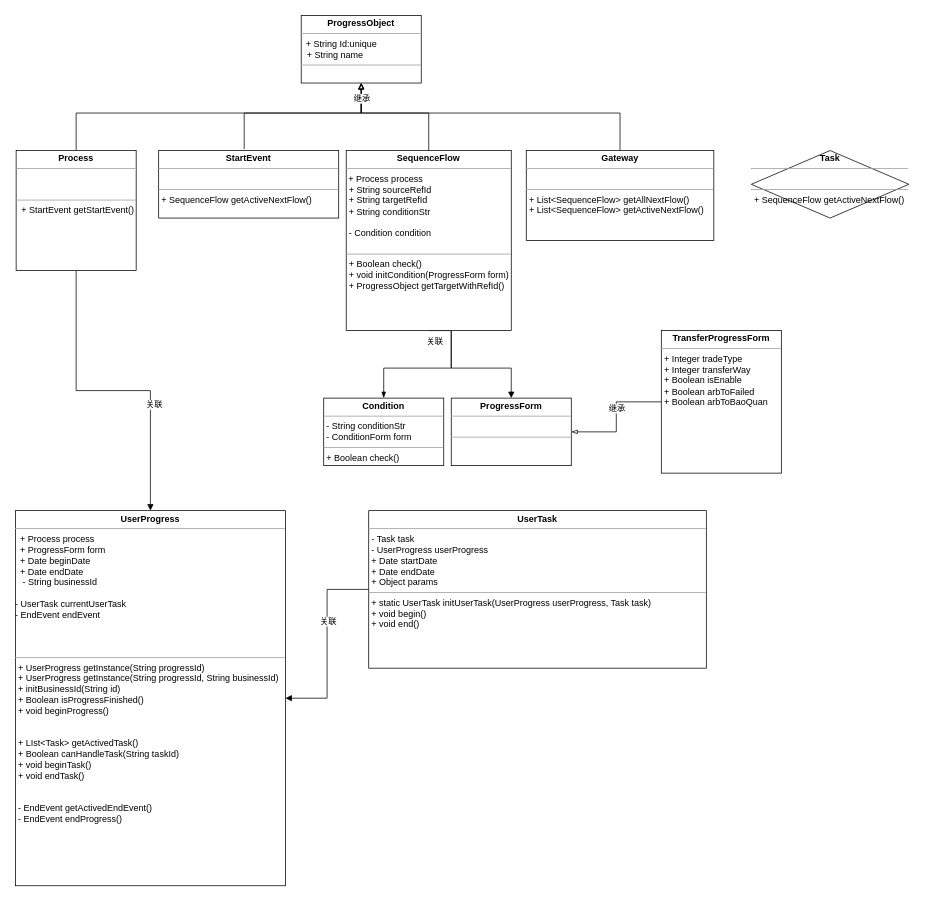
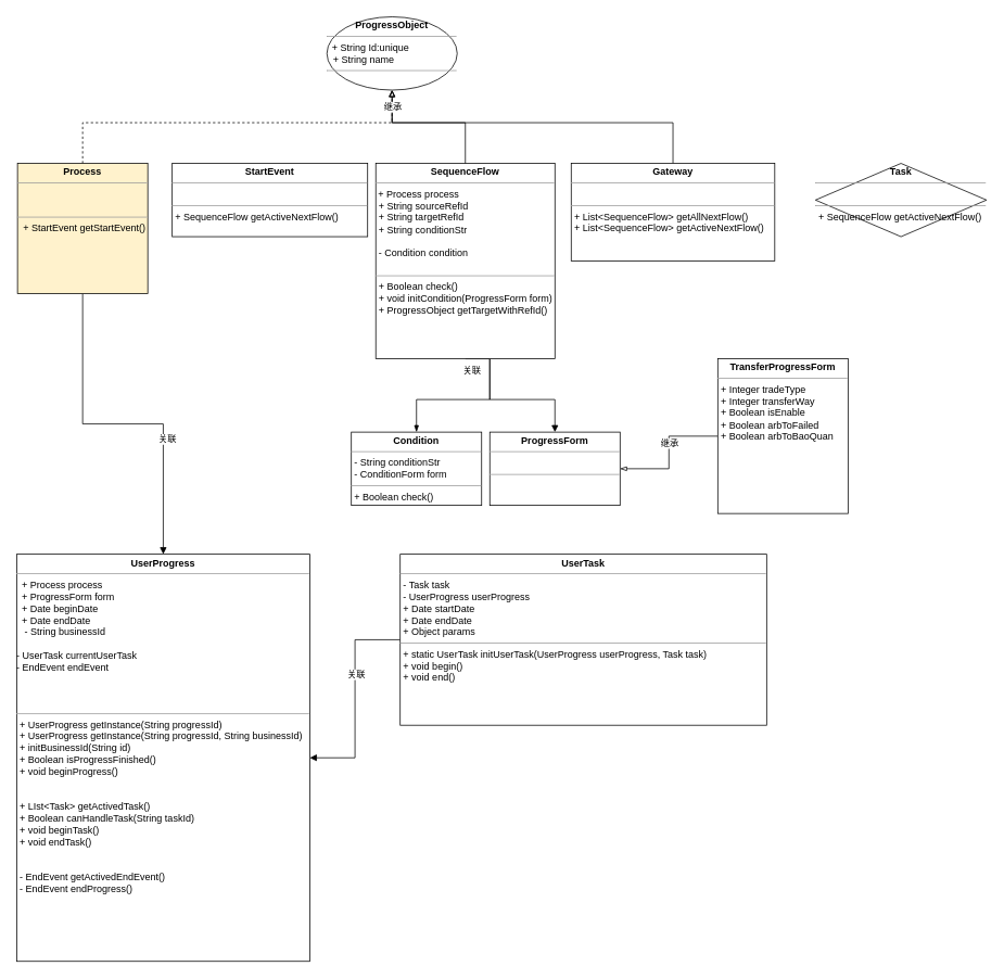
  <mxCell id="0" />
  <mxCell id="1" parent="0" />
  <mxCell id="2" style="edgeStyle=orthogonalEdgeStyle;rounded=0;orthogonalLoop=1;jettySize=auto;html=1;entryX=0.5;entryY=1;entryDx=0;entryDy=0;endArrow=block;endFill=0;" edge="1" parent="1" target="17"><mxGeometry relative="1" as="geometry"><mxPoint x="571" y="210" as="sourcePoint" /><Array as="points"><mxPoint x="571" y="150" /><mxPoint x="481" y="150" /></Array></mxGeometry></mxCell>
  <mxCell id="3" style="edgeStyle=orthogonalEdgeStyle;rounded=0;orthogonalLoop=1;jettySize=auto;html=1;endArrow=blockThin;endFill=1;" edge="1" parent="1" source="6" target="7"><mxGeometry relative="1" as="geometry"><mxPoint x="511" y="520" as="targetPoint" /><Array as="points"><mxPoint x="601" y="490" /><mxPoint x="511" y="490" /></Array></mxGeometry></mxCell>
  <mxCell id="4" style="edgeStyle=orthogonalEdgeStyle;rounded=0;orthogonalLoop=1;jettySize=auto;html=1;endArrow=block;endFill=1;exitX=0.5;exitY=1;exitDx=0;exitDy=0;" edge="1" parent="1" source="6" target="18"><mxGeometry relative="1" as="geometry"><Array as="points"><mxPoint x="601" y="490" /><mxPoint x="681" y="490" /></Array></mxGeometry></mxCell>
  <mxCell id="5" value="关联" style="edgeLabel;html=1;align=center;verticalAlign=middle;resizable=0;points=[];" vertex="1" connectable="0" parent="4"><mxGeometry x="-0.937" y="-1" relative="1" as="geometry"><mxPoint x="1" y="13" as="offset" /></mxGeometry></mxCell>
  <mxCell id="6" value="&lt;p style=&quot;margin:0px;margin-top:4px;text-align:center;&quot;&gt;&lt;b&gt;SequenceFlow&lt;/b&gt;&lt;br&gt;&lt;/p&gt;&lt;hr size=&quot;1&quot;&gt;&amp;nbsp;+ Process process&lt;br&gt;&lt;p style=&quot;margin:0px;margin-left:4px;&quot;&gt;+ String sourceRefId&lt;/p&gt;&lt;p style=&quot;margin:0px;margin-left:4px;&quot;&gt;+ String targetRefId&lt;br&gt;+ String conditionStr&lt;br&gt;&lt;/p&gt;&lt;p style=&quot;margin:0px;margin-left:4px;&quot;&gt;&lt;br&gt;&lt;/p&gt;&lt;p style=&quot;margin:0px;margin-left:4px;&quot;&gt;- Condition condition&lt;br&gt;&lt;/p&gt;&lt;p style=&quot;margin:0px;margin-left:4px;&quot;&gt;&lt;br&gt;&lt;/p&gt;&lt;hr size=&quot;1&quot;&gt;&lt;p style=&quot;margin:0px;margin-left:4px;&quot;&gt;+ Boolean check()&lt;/p&gt;&lt;p style=&quot;margin:0px;margin-left:4px;&quot;&gt;+ void initCondition(ProgressForm form)&lt;br&gt;&lt;/p&gt;&lt;p style=&quot;margin:0px;margin-left:4px;&quot;&gt;+ ProgressObject getTargetWithRefId()&lt;br&gt;&lt;/p&gt;" style="verticalAlign=top;align=left;overflow=fill;fontSize=12;fontFamily=Helvetica;html=1;" parent="1" vertex="1"><mxGeometry x="461" y="200" width="220" height="240" as="geometry" /></mxCell>
  <mxCell id="7" value="&lt;p style=&quot;margin:0px;margin-top:4px;text-align:center;&quot;&gt;&lt;b&gt;Condition&lt;/b&gt;&lt;br&gt;&lt;/p&gt;&lt;hr size=&quot;1&quot;&gt;&lt;p style=&quot;margin:0px;margin-left:4px;&quot;&gt;- String conditionStr&lt;/p&gt;&lt;p style=&quot;margin:0px;margin-left:4px;&quot;&gt;- ConditionForm form&lt;br&gt;&lt;/p&gt;&lt;hr size=&quot;1&quot;&gt;&lt;p style=&quot;margin:0px;margin-left:4px;&quot;&gt;+ Boolean check()&lt;br&gt;&lt;/p&gt;" style="verticalAlign=top;align=left;overflow=fill;fontSize=12;fontFamily=Helvetica;html=1;" vertex="1" parent="1"><mxGeometry x="431" y="530" width="160" height="90" as="geometry" /></mxCell>
  <mxCell id="8" style="edgeStyle=orthogonalEdgeStyle;rounded=0;orthogonalLoop=1;jettySize=auto;html=1;endArrow=block;endFill=1;" edge="1" parent="1" source="10" target="22"><mxGeometry relative="1" as="geometry" /></mxCell>
  <mxCell id="9" value="关联" style="edgeLabel;html=1;align=center;verticalAlign=middle;resizable=0;points=[];" vertex="1" connectable="0" parent="8"><mxGeometry x="-0.241" y="1" relative="1" as="geometry"><mxPoint y="1" as="offset" /></mxGeometry></mxCell>
  <mxCell id="10" value="&lt;p style=&quot;margin:0px;margin-top:4px;text-align:center;&quot;&gt;&lt;b&gt;UserTask&lt;/b&gt;&lt;br&gt;&lt;/p&gt;&lt;hr size=&quot;1&quot;&gt;&lt;p style=&quot;margin:0px;margin-left:4px;&quot;&gt;- Task task&lt;/p&gt;&lt;p style=&quot;margin:0px;margin-left:4px;&quot;&gt;- UserProgress userProgress&lt;br&gt;+ Date startDate&lt;br&gt;+ Date endDate&lt;br&gt;+ Object params&lt;br&gt;&lt;/p&gt;&lt;hr size=&quot;1&quot;&gt;&lt;p style=&quot;margin:0px;margin-left:4px;&quot;&gt;+ static UserTask initUserTask(UserProgress userProgress, Task task)&lt;br&gt;+ void begin()&lt;br&gt;+ void end()&lt;/p&gt;" style="verticalAlign=top;align=left;overflow=fill;fontSize=12;fontFamily=Helvetica;html=1;" vertex="1" parent="1"><mxGeometry x="491" y="680" width="450" height="210" as="geometry" /></mxCell>
- <mxCell id="11" style="edgeStyle=orthogonalEdgeStyle;rounded=0;orthogonalLoop=1;jettySize=auto;html=1;endArrow=block;endFill=0;exitX=0.5;exitY=0;exitDx=0;exitDy=0;" edge="1" parent="1" source="14" target="17"><mxGeometry relative="1" as="geometry"><Array as="points"><mxPoint x="101" y="150" /><mxPoint x="481" y="150" /></Array></mxGeometry></mxCell>
+ <mxCell id="11" style="edgeStyle=orthogonalEdgeStyle;rounded=0;orthogonalLoop=1;jettySize=auto;html=1;endArrow=block;endFill=0;exitX=0.5;exitY=0;exitDx=0;exitDy=0;dashed=1;" edge="1" parent="1" source="14" target="17"><mxGeometry relative="1" as="geometry"><Array as="points"><mxPoint x="101" y="150" /><mxPoint x="481" y="150" /></Array></mxGeometry></mxCell>
  <mxCell id="12" style="edgeStyle=orthogonalEdgeStyle;rounded=0;orthogonalLoop=1;jettySize=auto;html=1;endArrow=block;endFill=1;" edge="1" parent="1" source="14" target="22"><mxGeometry relative="1" as="geometry" /></mxCell>
  <mxCell id="13" value="关联" style="edgeLabel;html=1;align=center;verticalAlign=middle;resizable=0;points=[];" vertex="1" connectable="0" parent="12"><mxGeometry x="0.32" y="4" relative="1" as="geometry"><mxPoint as="offset" /></mxGeometry></mxCell>
- <mxCell id="14" value="&lt;p style=&quot;margin:0px;margin-top:4px;text-align:center;&quot;&gt;&lt;b&gt;Process&lt;/b&gt;&lt;/p&gt;&lt;hr size=&quot;1&quot;&gt;&lt;br&gt;&lt;p style=&quot;margin:0px;margin-left:8px;&quot;&gt;&lt;br&gt;&lt;/p&gt;&lt;hr size=&quot;1&quot;&gt;&lt;p style=&quot;margin:0px;margin-left:4px;&quot;&gt;&amp;nbsp;+ StartEvent getStartEvent()&lt;br&gt;&lt;/p&gt;" style="verticalAlign=top;align=left;overflow=fill;fontSize=12;fontFamily=Helvetica;html=1;" vertex="1" parent="1"><mxGeometry x="21" y="200" width="160" height="160" as="geometry" /></mxCell>
- <mxCell id="15" style="edgeStyle=orthogonalEdgeStyle;rounded=0;orthogonalLoop=1;jettySize=auto;html=1;entryX=0.5;entryY=1;entryDx=0;entryDy=0;endArrow=block;endFill=0;exitX=0.475;exitY=-0.022;exitDx=0;exitDy=0;exitPerimeter=0;" edge="1" parent="1" source="16" target="17"><mxGeometry relative="1" as="geometry"><Array as="points"><mxPoint x="325" y="150" /><mxPoint x="481" y="150" /></Array></mxGeometry></mxCell>
+ <mxCell id="14" value="&lt;p style=&quot;margin:0px;margin-top:4px;text-align:center;&quot;&gt;&lt;b&gt;Process&lt;/b&gt;&lt;/p&gt;&lt;hr size=&quot;1&quot;&gt;&lt;br&gt;&lt;p style=&quot;margin:0px;margin-left:8px;&quot;&gt;&lt;br&gt;&lt;/p&gt;&lt;hr size=&quot;1&quot;&gt;&lt;p style=&quot;margin:0px;margin-left:4px;&quot;&gt;&amp;nbsp;+ StartEvent getStartEvent()&lt;br&gt;&lt;/p&gt;" style="verticalAlign=top;align=left;overflow=fill;fontSize=12;fontFamily=Helvetica;html=1;fillColor=#fff2cc;" vertex="1" parent="1"><mxGeometry x="21" y="200" width="160" height="160" as="geometry" /></mxCell>
  <mxCell id="16" value="&lt;p style=&quot;margin:0px;margin-top:4px;text-align:center;&quot;&gt;&lt;b&gt;StartEvent&lt;/b&gt;&lt;br&gt;&lt;/p&gt;&lt;hr size=&quot;1&quot;&gt;&lt;br&gt;&lt;hr size=&quot;1&quot;&gt;&lt;p style=&quot;margin:0px;margin-left:4px;&quot;&gt;+ SequenceFlow getActiveNextFlow()&lt;/p&gt;" style="verticalAlign=top;align=left;overflow=fill;fontSize=12;fontFamily=Helvetica;html=1;" vertex="1" parent="1"><mxGeometry x="211" y="200" width="240" height="90" as="geometry" /></mxCell>
- <mxCell id="17" value="&lt;p style=&quot;margin:0px;margin-top:4px;text-align:center;&quot;&gt;&lt;b&gt;ProgressObject&lt;/b&gt;&lt;br&gt;&lt;/p&gt;&lt;hr size=&quot;1&quot;&gt;&amp;nbsp; + String Id:unique&lt;p style=&quot;margin:0px;margin-left:8px;&quot;&gt;+ String name&lt;/p&gt;&lt;hr size=&quot;1&quot;&gt;" style="verticalAlign=top;align=left;overflow=fill;fontSize=12;fontFamily=Helvetica;html=1;" vertex="1" parent="1"><mxGeometry x="401" y="20" width="160" height="90" as="geometry" /></mxCell>
+ <mxCell id="17" value="&lt;p style=&quot;margin:0px;margin-top:4px;text-align:center;&quot;&gt;&lt;b&gt;ProgressObject&lt;/b&gt;&lt;br&gt;&lt;/p&gt;&lt;hr size=&quot;1&quot;&gt;&amp;nbsp; + String Id:unique&lt;p style=&quot;margin:0px;margin-left:8px;&quot;&gt;+ String name&lt;/p&gt;&lt;hr size=&quot;1&quot;&gt;" style="ellipse;verticalAlign=top;align=left;overflow=fill;fontSize=12;fontFamily=Helvetica;html=1;" vertex="1" parent="1"><mxGeometry x="401" y="20" width="160" height="90" as="geometry" /></mxCell>
  <mxCell id="18" value="&lt;p style=&quot;margin:0px;margin-top:4px;text-align:center;&quot;&gt;&lt;b&gt;ProgressForm&lt;/b&gt;&lt;br&gt;&lt;/p&gt;&lt;hr size=&quot;1&quot;&gt;&lt;p style=&quot;margin:0px;margin-left:4px;&quot;&gt;&lt;br&gt;&lt;/p&gt;&lt;hr size=&quot;1&quot;&gt;&amp;nbsp;" style="verticalAlign=top;align=left;overflow=fill;fontSize=12;fontFamily=Helvetica;html=1;" vertex="1" parent="1"><mxGeometry x="601" y="530" width="160" height="90" as="geometry" /></mxCell>
  <mxCell id="19" style="edgeStyle=orthogonalEdgeStyle;rounded=0;orthogonalLoop=1;jettySize=auto;html=1;entryX=1;entryY=0.5;entryDx=0;entryDy=0;endArrow=blockThin;endFill=0;" edge="1" parent="1" source="21" target="18"><mxGeometry relative="1" as="geometry" /></mxCell>
  <mxCell id="20" value="继承" style="edgeLabel;html=1;align=center;verticalAlign=middle;resizable=0;points=[];" vertex="1" connectable="0" parent="19"><mxGeometry x="-0.15" relative="1" as="geometry"><mxPoint as="offset" /></mxGeometry></mxCell>
  <mxCell id="21" value="&lt;p style=&quot;margin:0px;margin-top:4px;text-align:center;&quot;&gt;&lt;b&gt;TransferProgressForm&lt;/b&gt;&lt;br&gt;&lt;/p&gt;&lt;hr size=&quot;1&quot;&gt;&lt;p style=&quot;margin:0px;margin-left:4px;&quot;&gt;+ Integer tradeType&lt;/p&gt;&lt;p style=&quot;margin:0px;margin-left:4px;&quot;&gt;+ Integer transferWay&lt;/p&gt;&lt;p style=&quot;margin:0px;margin-left:4px;&quot;&gt;+ Boolean isEnable&lt;br&gt;&lt;/p&gt;&lt;p style=&quot;margin:0px;margin-left:4px;&quot;&gt;+ Boolean arbToFailed&lt;br&gt;+ Boolean arbToBaoQuan&lt;br&gt;&lt;/p&gt;&lt;p style=&quot;margin:0px;margin-left:4px;&quot;&gt;&lt;br&gt;&lt;/p&gt;" style="verticalAlign=top;align=left;overflow=fill;fontSize=12;fontFamily=Helvetica;html=1;" vertex="1" parent="1"><mxGeometry x="881" y="440" width="160" height="190" as="geometry" /></mxCell>
  <mxCell id="22" value="&lt;p style=&quot;margin:0px;margin-top:4px;text-align:center;&quot;&gt;&lt;b&gt;UserProgress&lt;/b&gt;&lt;/p&gt;&lt;hr size=&quot;1&quot;&gt;&lt;div&gt;&amp;nbsp; + Process process&lt;br&gt;&amp;nbsp; + ProgressForm form&lt;br&gt;&amp;nbsp; + Date beginDate&lt;br&gt;&amp;nbsp; + Date endDate&lt;br&gt;&amp;nbsp;&amp;nbsp; - String businessId&lt;/div&gt;&lt;div&gt;&amp;nbsp; &lt;br&gt;&lt;/div&gt;&lt;div&gt;- UserTask currentUserTask&lt;/div&gt;&lt;div&gt;- EndEvent endEvent&lt;br&gt;&lt;/div&gt;&lt;div&gt;&amp;nbsp; &lt;br&gt;&lt;/div&gt;&lt;div&gt;&amp;nbsp; &lt;br&gt;&lt;/div&gt;&lt;p style=&quot;margin:0px;margin-left:8px;&quot;&gt;&lt;br&gt;&lt;/p&gt;&lt;hr size=&quot;1&quot;&gt;&lt;p style=&quot;margin:0px;margin-left:4px;&quot;&gt;+ UserProgress getInstance(String progressId)&lt;/p&gt;&lt;p style=&quot;margin:0px;margin-left:4px;&quot;&gt;+ UserProgress getInstance(String progressId, String businessId)&lt;/p&gt;&lt;p style=&quot;margin:0px;margin-left:4px;&quot;&gt;+ initBusinessId(String id)&lt;/p&gt;&lt;p style=&quot;margin:0px;margin-left:4px;&quot;&gt;+ Boolean isProgressFinished()&lt;br&gt;&lt;/p&gt;&lt;p style=&quot;margin:0px;margin-left:4px;&quot;&gt; + void beginProgress()&lt;/p&gt;&lt;p style=&quot;margin:0px;margin-left:4px;&quot;&gt;&lt;br&gt;&lt;/p&gt;&lt;p style=&quot;margin:0px;margin-left:4px;&quot;&gt;&lt;br&gt;&lt;/p&gt;&lt;p style=&quot;margin:0px;margin-left:4px;&quot;&gt;+ LIst&amp;lt;Task&amp;gt; getActivedTask()&lt;/p&gt;&lt;p style=&quot;margin:0px;margin-left:4px;&quot;&gt;+ Boolean canHandleTask(String taskId)&lt;br&gt;&lt;/p&gt;&lt;p style=&quot;margin:0px;margin-left:4px;&quot;&gt;&lt;/p&gt;&lt;p style=&quot;margin:0px;margin-left:4px;&quot;&gt;+ void beginTask()&lt;/p&gt;&lt;p style=&quot;margin:0px;margin-left:4px;&quot;&gt;+ void endTask()&lt;/p&gt;&lt;p style=&quot;margin:0px;margin-left:4px;&quot;&gt;&lt;br&gt;&lt;/p&gt;&lt;p style=&quot;margin:0px;margin-left:4px;&quot;&gt;&lt;br&gt;&lt;/p&gt;&lt;p style=&quot;margin:0px;margin-left:4px;&quot;&gt;- EndEvent getActivedEndEvent()&lt;/p&gt;&lt;p style=&quot;margin:0px;margin-left:4px;&quot;&gt;- EndEvent endProgress()&lt;/p&gt;" style="verticalAlign=top;align=left;overflow=fill;fontSize=12;fontFamily=Helvetica;html=1;" vertex="1" parent="1"><mxGeometry x="20" y="680" width="360" height="500" as="geometry" /></mxCell>
  <mxCell id="23" style="edgeStyle=orthogonalEdgeStyle;rounded=0;orthogonalLoop=1;jettySize=auto;html=1;endArrow=blockThin;endFill=0;exitX=0.5;exitY=0;exitDx=0;exitDy=0;" edge="1" parent="1" source="25" target="17"><mxGeometry relative="1" as="geometry"><Array as="points"><mxPoint x="826" y="150" /><mxPoint x="481" y="150" /></Array></mxGeometry></mxCell>
  <mxCell id="24" value="继承" style="edgeLabel;html=1;align=center;verticalAlign=middle;resizable=0;points=[];" vertex="1" connectable="0" parent="23"><mxGeometry x="0.94" y="2" relative="1" as="geometry"><mxPoint x="2" y="7" as="offset" /></mxGeometry></mxCell>
  <mxCell id="25" value="&lt;p style=&quot;margin:0px;margin-top:4px;text-align:center;&quot;&gt;&lt;b&gt;Gateway&lt;/b&gt;&lt;br&gt;&lt;/p&gt;&lt;hr size=&quot;1&quot;&gt;&lt;br&gt;&lt;hr size=&quot;1&quot;&gt;&lt;p style=&quot;margin:0px;margin-left:4px;&quot;&gt;+ List&amp;lt;SequenceFlow&amp;gt; getAllNextFlow()&lt;br&gt;+ List&amp;lt;SequenceFlow&amp;gt; getActiveNextFlow()&lt;/p&gt;&lt;p style=&quot;margin:0px;margin-left:4px;&quot;&gt;&lt;br&gt;&lt;br&gt;&lt;/p&gt;&lt;p style=&quot;margin:0px;margin-left:4px;&quot;&gt;&lt;/p&gt;" style="verticalAlign=top;align=left;overflow=fill;fontSize=12;fontFamily=Helvetica;html=1;" vertex="1" parent="1"><mxGeometry x="701" y="200" width="250" height="120" as="geometry" /></mxCell>
  <mxCell id="26" value="&lt;p style=&quot;margin:0px;margin-top:4px;text-align:center;&quot;&gt;&lt;b&gt;Task&lt;/b&gt;&lt;br&gt;&lt;/p&gt;&lt;hr size=&quot;1&quot;&gt;&amp;nbsp; &lt;br&gt;&lt;hr size=&quot;1&quot;&gt;&lt;p style=&quot;margin:0px;margin-left:4px;&quot;&gt;+ SequenceFlow getActiveNextFlow()&lt;/p&gt;&lt;p style=&quot;margin:0px;margin-left:4px;&quot;&gt;&lt;/p&gt;" style="rhombus;verticalAlign=top;align=left;overflow=fill;fontSize=12;fontFamily=Helvetica;html=1;" vertex="1" parent="1"><mxGeometry x="1001" y="200" width="210" height="90" as="geometry" /></mxCell>
